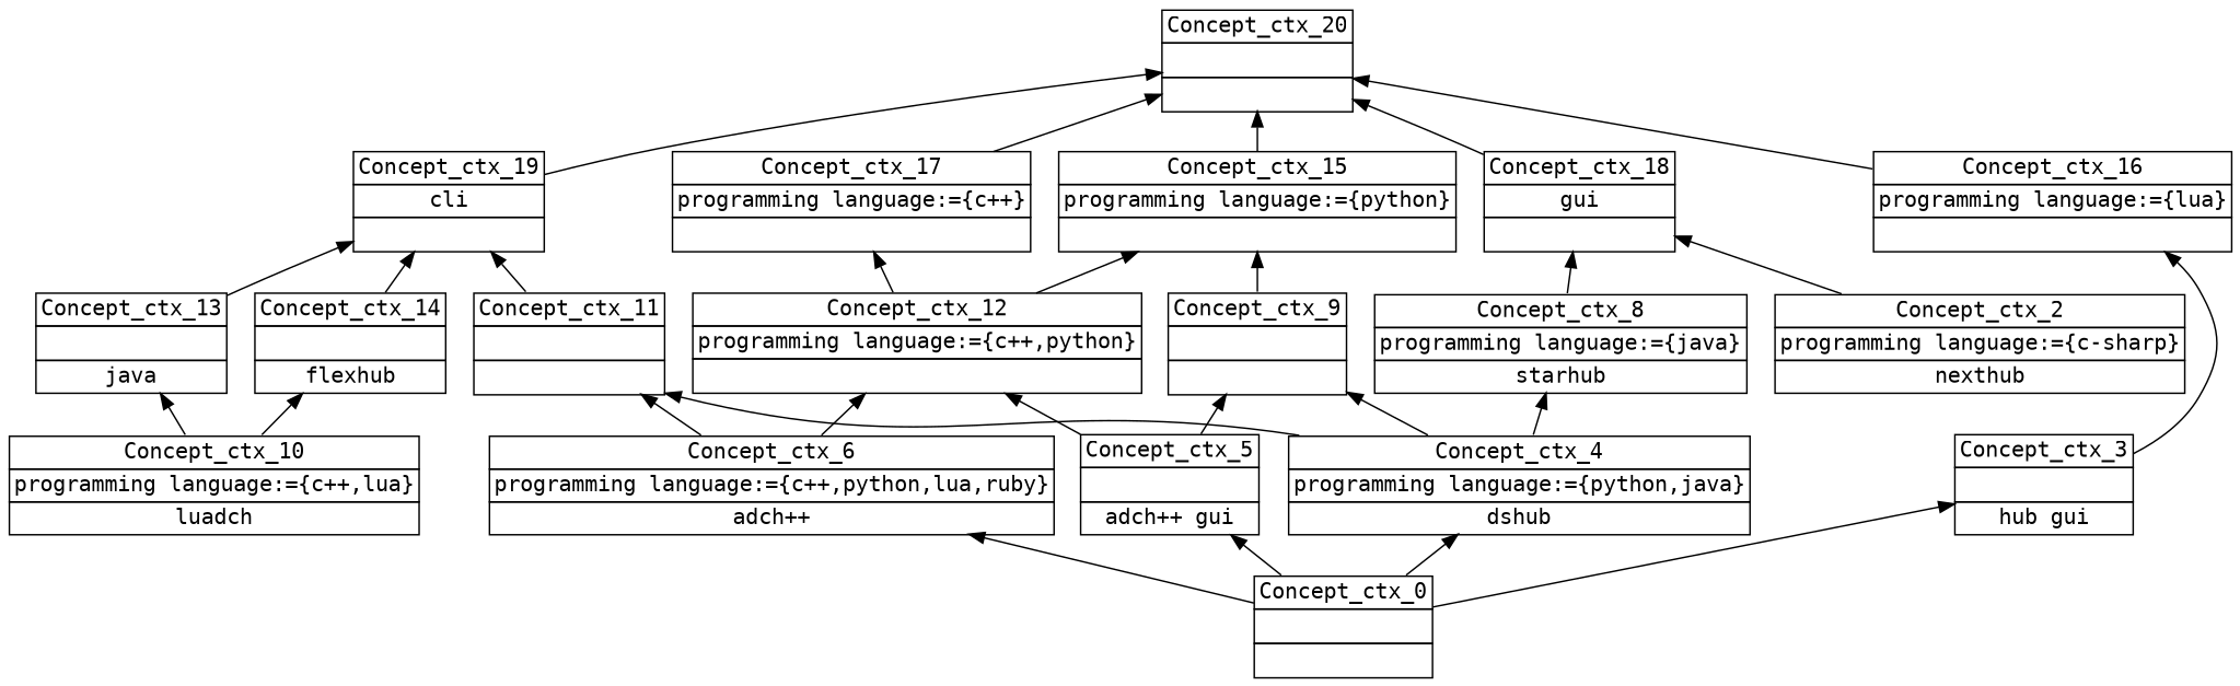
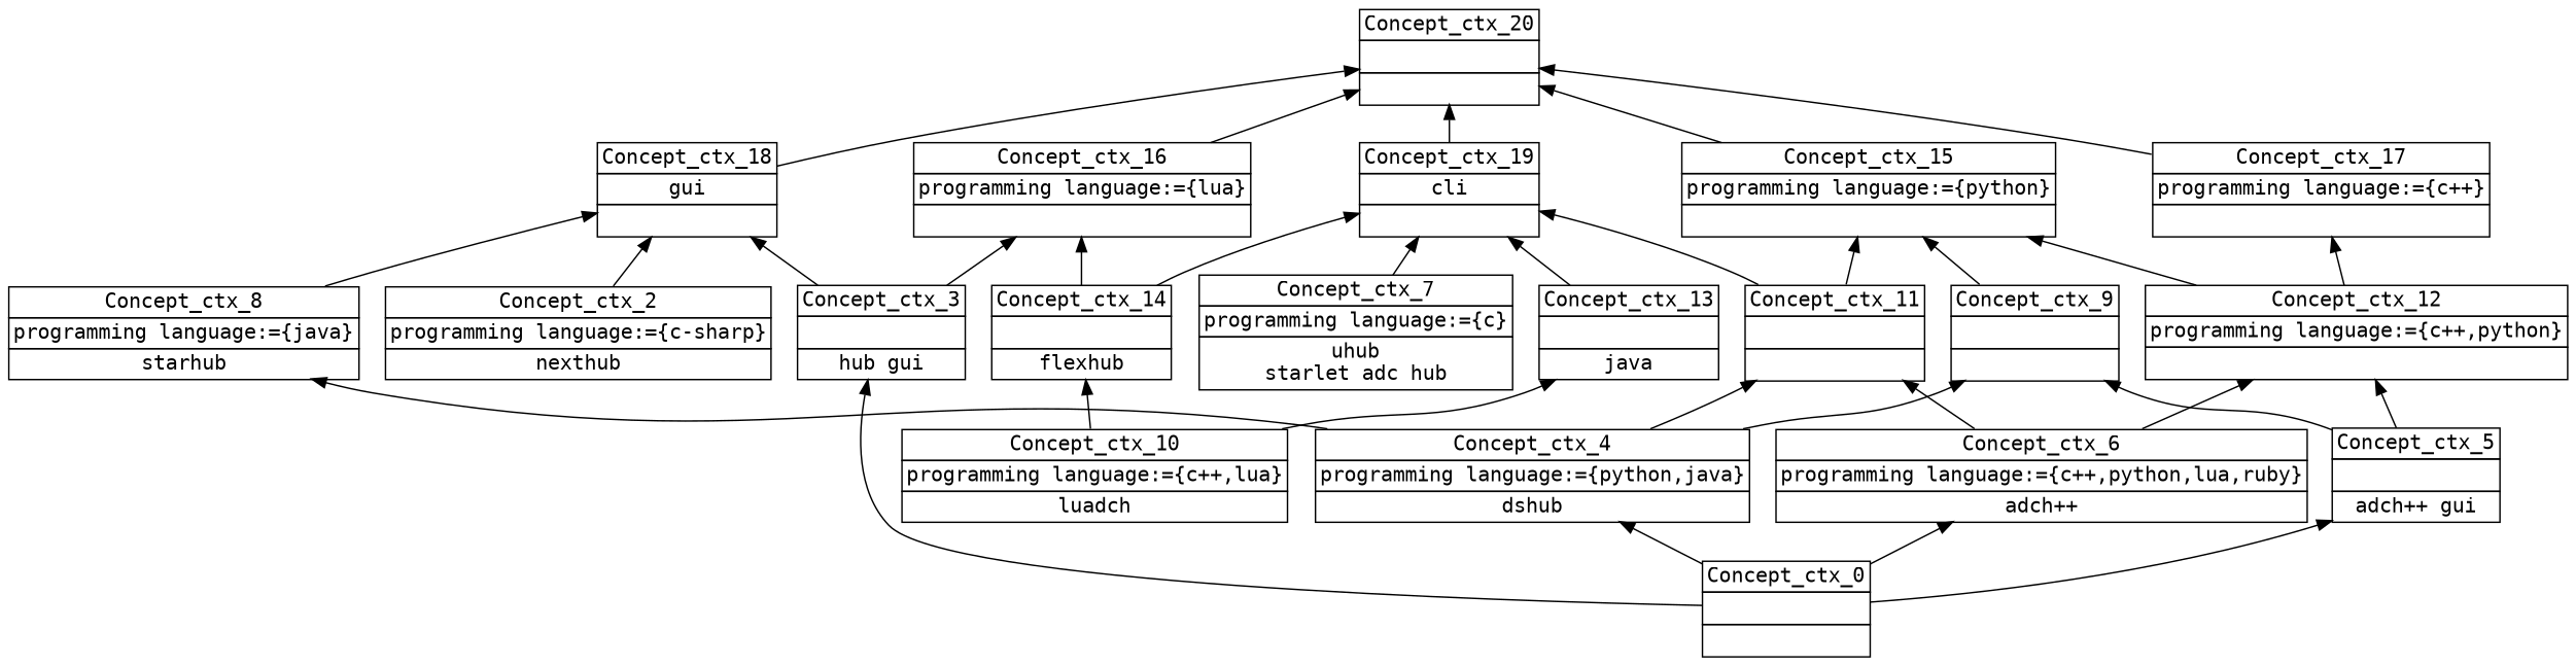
  digraph {
    fontname="DejaVu Sans Mono"
    nodesep=0.2
    rankdir=BT
    ranksep=0.3
    node [fontname="DejaVu Sans Mono" margin="0.03,0.03" shape=none]
    edge [fontname="DejaVu Sans Mono" headport=p tailport=p]
    n1 [label=<<table border="0" cellborder="1" cellspacing="0" port="p"><tr><td>Concept_ctx_20</td></tr><tr><td><br/></td></tr><tr><td><br/></td></tr></table>>]
    n2 [label=<<table border="0" cellborder="1" cellspacing="0" port="p"><tr><td>Concept_ctx_18</td></tr><tr><td>gui<br/></td></tr><tr><td><br/></td></tr></table>>]
    n3 [label=<<table border="0" cellborder="1" cellspacing="0" port="p"><tr><td>Concept_ctx_4</td></tr><tr><td>programming language:={python,java}<br/></td></tr><tr><td>dshub<br/></td></tr></table>>]
    n4 [label=<<table border="0" cellborder="1" cellspacing="0" port="p"><tr><td>Concept_ctx_8</td></tr><tr><td>programming language:={java}<br/></td></tr><tr><td>starhub<br/></td></tr></table>>]
    n5 [label=<<table border="0" cellborder="1" cellspacing="0" port="p"><tr><td>Concept_ctx_11</td></tr><tr><td><br/></td></tr><tr><td><br/></td></tr></table>>]
    n6 [label=<<table border="0" cellborder="1" cellspacing="0" port="p"><tr><td>Concept_ctx_9</td></tr><tr><td><br/></td></tr><tr><td><br/></td></tr></table>>]
    n7 [label=<<table border="0" cellborder="1" cellspacing="0" port="p"><tr><td>Concept_ctx_19</td></tr><tr><td>cli<br/></td></tr><tr><td><br/></td></tr></table>>]
    n8 [label=<<table border="0" cellborder="1" cellspacing="0" port="p"><tr><td>Concept_ctx_15</td></tr><tr><td>programming language:={python}<br/></td></tr><tr><td><br/></td></tr></table>>]
    n9 [label=<<table border="0" cellborder="1" cellspacing="0" port="p"><tr><td>Concept_ctx_0</td></tr><tr><td><br/></td></tr><tr><td><br/></td></tr></table>>]
    n10 [label=<<table border="0" cellborder="1" cellspacing="0" port="p"><tr><td>Concept_ctx_5</td></tr><tr><td><br/></td></tr><tr><td>adch++ gui<br/></td></tr></table>>]
    n11 [label=<<table border="0" cellborder="1" cellspacing="0" port="p"><tr><td>Concept_ctx_3</td></tr><tr><td><br/></td></tr><tr><td>hub gui<br/></td></tr></table>>]
    n12 [label=<<table border="0" cellborder="1" cellspacing="0" port="p"><tr><td>Concept_ctx_6</td></tr><tr><td>programming language:={c++,python,lua,ruby}<br/></td></tr><tr><td>adch++<br/></td></tr></table>>]
    n13 [label=<<table border="0" cellborder="1" cellspacing="0" port="p"><tr><td>Concept_ctx_12</td></tr><tr><td>programming language:={c++,python}<br/></td></tr><tr><td><br/></td></tr></table>>]
+   n14 [label=<<table border="0" cellborder="1" cellspacing="0" port="p"><tr><td>Concept_ctx_7</td></tr><tr><td>programming language:={c}<br/></td></tr><tr><td>uhub<br/>starlet adc hub<br/></td></tr></table>>]
    n15 [label=<<table border="0" cellborder="1" cellspacing="0" port="p"><tr><td>Concept_ctx_2</td></tr><tr><td>programming language:={c-sharp}<br/></td></tr><tr><td>nexthub<br/></td></tr></table>>]
    n16 [label=<<table border="0" cellborder="1" cellspacing="0" port="p"><tr><td>Concept_ctx_16</td></tr><tr><td>programming language:={lua}<br/></td></tr><tr><td><br/></td></tr></table>>]
    n17 [label=<<table border="0" cellborder="1" cellspacing="0" port="p"><tr><td>Concept_ctx_13</td></tr><tr><td><br/></td></tr><tr><td>java<br/></td></tr></table>>]
    n18 [label=<<table border="0" cellborder="1" cellspacing="0" port="p"><tr><td>Concept_ctx_17</td></tr><tr><td>programming language:={c++}<br/></td></tr><tr><td><br/></td></tr></table>>]
    n19 [label=<<table border="0" cellborder="1" cellspacing="0" port="p"><tr><td>Concept_ctx_10</td></tr><tr><td>programming language:={c++,lua}<br/></td></tr><tr><td>luadch<br/></td></tr></table>>]
    n20 [label=<<table border="0" cellborder="1" cellspacing="0" port="p"><tr><td>Concept_ctx_14</td></tr><tr><td><br/></td></tr><tr><td>flexhub<br/></td></tr></table>>]
    n2 -> n1
    n3 -> n4
    n3 -> n5
    n3 -> n6
    n4 -> n2
    n5 -> n7
+   n5 -> n8
    n6 -> n8
    n7 -> n1
    n8 -> n1
    n9 -> n3
    n9 -> n10
    n9 -> n11
    n9 -> n12
    n10 -> n6
    n10 -> n13
+   n11 -> n2
    n11 -> n16
    n12 -> n5
    n12 -> n13
    n13 -> n8
    n13 -> n18
+   n14 -> n7
    n15 -> n2
    n16 -> n1
    n17 -> n7
    n18 -> n1
    n19 -> n17
    n19 -> n20
    n20 -> n7
+   n20 -> n16
  }
